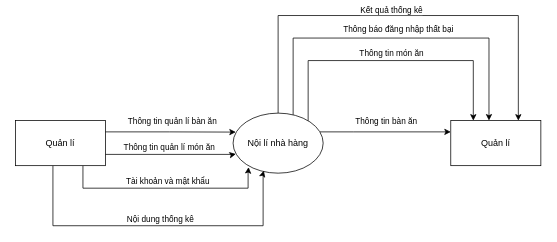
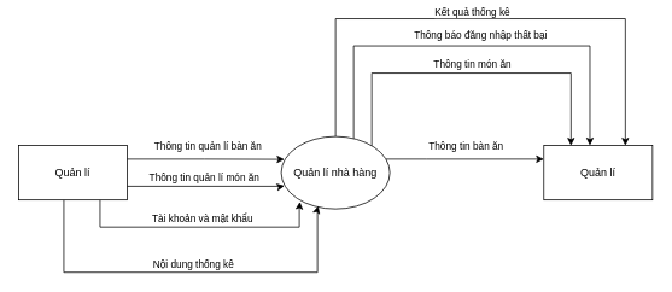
  <mxCell id="0" />
  <mxCell id="1" parent="0" />
  <mxCell id="2" style="edgeStyle=orthogonalEdgeStyle;rounded=0;orthogonalLoop=1;jettySize=auto;html=1;entryX=0;entryY=0.25;entryDx=0;entryDy=0;" parent="1" source="6" target="18" edge="1"><mxGeometry relative="1" as="geometry"><Array as="points"><mxPoint x="470" y="175" /><mxPoint x="470" y="175" /></Array></mxGeometry></mxCell>
  <mxCell id="3" value="Thông tin bàn ăn" style="edgeLabel;html=1;align=center;verticalAlign=middle;resizable=0;points=[];" parent="2" vertex="1" connectable="0"><mxGeometry x="0.007" relative="1" as="geometry"><mxPoint y="-15" as="offset" /></mxGeometry></mxCell>
  <mxCell id="4" style="edgeStyle=orthogonalEdgeStyle;rounded=0;orthogonalLoop=1;jettySize=auto;html=1;entryX=0.25;entryY=0;entryDx=0;entryDy=0;" edge="1" parent="1" source="6" target="18"><mxGeometry relative="1" as="geometry"><Array as="points"><mxPoint x="410" y="80" /><mxPoint x="630" y="80" /></Array></mxGeometry></mxCell>
  <mxCell id="5" value="Thông tin món ăn" style="edgeLabel;html=1;align=center;verticalAlign=middle;resizable=0;points=[];" vertex="1" connectable="0" parent="4"><mxGeometry x="0.004" y="-1" relative="1" as="geometry"><mxPoint y="-11" as="offset" /></mxGeometry></mxCell>
- <mxCell id="6" value="Nội lí nhà hàng" style="ellipse;whiteSpace=wrap;html=1;" parent="1" vertex="1"><mxGeometry x="310" y="150" width="120" height="80" as="geometry" /></mxCell>
+ <mxCell id="6" value="Quản lí nhà hàng" style="ellipse;whiteSpace=wrap;html=1;" parent="1" vertex="1"><mxGeometry x="310" y="150" width="120" height="80" as="geometry" /></mxCell>
  <mxCell id="7" style="edgeStyle=orthogonalEdgeStyle;rounded=0;orthogonalLoop=1;jettySize=auto;html=1;entryX=0.172;entryY=0.9;entryDx=0;entryDy=0;entryPerimeter=0;" parent="1" source="11" target="6" edge="1"><mxGeometry relative="1" as="geometry"><Array as="points"><mxPoint x="110" y="250" /><mxPoint x="330" y="250" /><mxPoint x="330" y="230" /><mxPoint x="331" y="230" /></Array></mxGeometry></mxCell>
  <mxCell id="8" value="Tài khoản và mật khẩu" style="edgeLabel;html=1;align=center;verticalAlign=middle;resizable=0;points=[];" parent="7" vertex="1" connectable="0"><mxGeometry x="-0.073" y="-1" relative="1" as="geometry"><mxPoint x="13" y="-11" as="offset" /></mxGeometry></mxCell>
  <mxCell id="9" style="edgeStyle=orthogonalEdgeStyle;rounded=0;orthogonalLoop=1;jettySize=auto;html=1;entryX=0.341;entryY=0.958;entryDx=0;entryDy=0;entryPerimeter=0;" parent="1" source="11" target="6" edge="1"><mxGeometry relative="1" as="geometry"><mxPoint x="80" y="320" as="targetPoint" /><Array as="points"><mxPoint x="70" y="300" /><mxPoint x="350" y="300" /><mxPoint x="350" y="230" /><mxPoint x="351" y="230" /></Array></mxGeometry></mxCell>
  <mxCell id="10" value="Nội dung thống kê" style="edgeLabel;html=1;align=center;verticalAlign=middle;resizable=0;points=[];" parent="9" vertex="1" connectable="0"><mxGeometry x="-0.023" y="-1" relative="1" as="geometry"><mxPoint x="10" y="-11" as="offset" /></mxGeometry></mxCell>
  <mxCell id="11" value="Quản lí" style="rounded=0;whiteSpace=wrap;html=1;" parent="1" vertex="1"><mxGeometry x="20" y="160" width="120" height="60" as="geometry" /></mxCell>
  <mxCell id="12" style="edgeStyle=orthogonalEdgeStyle;rounded=0;orthogonalLoop=1;jettySize=auto;html=1;entryX=0.031;entryY=0.681;entryDx=0;entryDy=0;entryPerimeter=0;exitX=1;exitY=0.75;exitDx=0;exitDy=0;" parent="1" source="11" target="6" edge="1"><mxGeometry relative="1" as="geometry"><mxPoint x="140" y="180" as="sourcePoint" /><Array as="points"><mxPoint x="311" y="205" /></Array></mxGeometry></mxCell>
  <mxCell id="13" value="Thông tin quản lí món ăn" style="edgeLabel;html=1;align=center;verticalAlign=middle;resizable=0;points=[];" parent="12" vertex="1" connectable="0"><mxGeometry x="-0.038" y="-1" relative="1" as="geometry"><mxPoint y="-11" as="offset" /></mxGeometry></mxCell>
  <mxCell id="14" style="edgeStyle=orthogonalEdgeStyle;rounded=0;orthogonalLoop=1;jettySize=auto;html=1;entryX=0.75;entryY=0;entryDx=0;entryDy=0;" parent="1" source="6" target="18" edge="1"><mxGeometry relative="1" as="geometry"><Array as="points"><mxPoint x="370" y="20" /><mxPoint x="690" y="20" /></Array><mxPoint x="550" y="130" as="targetPoint" /></mxGeometry></mxCell>
  <mxCell id="15" value="Kết quả thống kê" style="edgeLabel;html=1;align=center;verticalAlign=middle;resizable=0;points=[];" parent="14" vertex="1" connectable="0"><mxGeometry x="-0.019" y="-1" relative="1" as="geometry"><mxPoint x="-9" y="-9" as="offset" /></mxGeometry></mxCell>
  <mxCell id="16" style="edgeStyle=orthogonalEdgeStyle;rounded=0;orthogonalLoop=1;jettySize=auto;html=1;entryX=0.424;entryY=-0.003;entryDx=0;entryDy=0;entryPerimeter=0;" parent="1" source="6" target="18" edge="1"><mxGeometry relative="1" as="geometry"><Array as="points"><mxPoint x="390" y="50" /><mxPoint x="651" y="50" /></Array></mxGeometry></mxCell>
  <mxCell id="17" value="Thông báo đăng nhập thất bại" style="edgeLabel;html=1;align=center;verticalAlign=middle;resizable=0;points=[];" parent="16" vertex="1" connectable="0"><mxGeometry x="-0.01" y="1" relative="1" as="geometry"><mxPoint x="8" y="-11" as="offset" /></mxGeometry></mxCell>
  <mxCell id="18" value="Quản lí" style="rounded=0;whiteSpace=wrap;html=1;" parent="1" vertex="1"><mxGeometry x="600" y="160" width="120" height="60" as="geometry" /></mxCell>
  <mxCell id="19" style="edgeStyle=orthogonalEdgeStyle;rounded=0;orthogonalLoop=1;jettySize=auto;html=1;entryX=0.03;entryY=0.316;entryDx=0;entryDy=0;entryPerimeter=0;exitX=1;exitY=0.25;exitDx=0;exitDy=0;" parent="1" source="11" target="6" edge="1"><mxGeometry relative="1" as="geometry"><Array as="points" /></mxGeometry></mxCell>
  <mxCell id="20" value="Thông tin quản lí bàn ăn" style="edgeLabel;html=1;align=center;verticalAlign=middle;resizable=0;points=[];" parent="19" vertex="1" connectable="0"><mxGeometry x="-0.086" y="3" relative="1" as="geometry"><mxPoint x="9" y="-12" as="offset" /></mxGeometry></mxCell>
